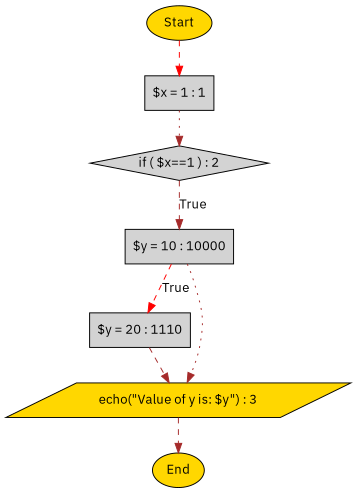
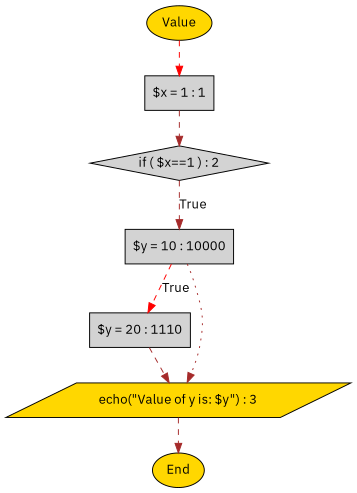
  strict digraph {
    fontname="IBM Plex Sans"
    rankdir=TB
    node [fillcolor=lightgrey fontname="IBM Plex Sans" shape=rectangle style=filled]
    edge [color=brown fontname="IBM Plex Sans" style=dashed]
-   n1 [fillcolor=gold label=Start shape=ellipse]
+   n1 [fillcolor=gold label=Value shape=ellipse]
    n2 [label="$x = 1 : 1"]
    n3 [label="if ( $x==1 ) : 2" shape=diamond]
    n4 [label="$y = 10 : 10000"]
    n5 [label="$y = 20 : 1110"]
    n6 [fillcolor=gold label="echo(\"Value of y is: $y\") : 3" shape=parallelogram]
    End [fillcolor=gold shape=ellipse]
    n1 -> n2 [color=red]
-   n2 -> n3 [style=dotted]
+   n2 -> n3
    n3 -> n4 [label=True]
    n4 -> n5 [color=red label=True]
    n4 -> n6 [style=dotted]
    n5 -> n6
    n6 -> End
  }
